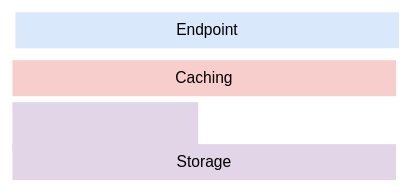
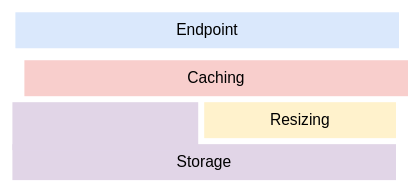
  <mxCell id="0" />
  <mxCell id="1" parent="0" />
  <mxCell id="2" value="Storage" style="rounded=0;whiteSpace=wrap;html=1;fillColor=#e1d5e7;fontSize=26;strokeColor=none;" vertex="1" parent="1"><mxGeometry x="20" y="240" width="640" height="60" as="geometry" /></mxCell>
+ <mxCell id="3" value="Resizing" style="rounded=0;whiteSpace=wrap;html=1;fillColor=#fff2cc;fontSize=26;strokeColor=none;" vertex="1" parent="1"><mxGeometry x="340" y="170" width="320" height="60" as="geometry" /></mxCell>
  <mxCell id="4" value="Endpoint" style="rounded=0;whiteSpace=wrap;html=1;fillColor=#dae8fc;fontSize=26;dashed=1;strokeColor=none;" vertex="1" parent="1"><mxGeometry x="25" y="20" width="640" height="60" as="geometry" /></mxCell>
- <mxCell id="5" value="Caching" style="rounded=0;whiteSpace=wrap;html=1;fillColor=#f8cecc;fontSize=26;strokeColor=none;shadow=0;sketch=0;glass=0;" vertex="1" parent="1"><mxGeometry x="20" y="100" width="640" height="60" as="geometry" /></mxCell>
+ <mxCell id="5" value="Caching" style="rounded=0;whiteSpace=wrap;html=1;fillColor=#f8cecc;fontSize=26;strokeColor=none;shadow=0;sketch=0;glass=0;" vertex="1" parent="1"><mxGeometry x="40" y="100" width="640" height="60" as="geometry" /></mxCell>
  <mxCell id="6" value="" style="rounded=0;whiteSpace=wrap;html=1;fillColor=#e1d5e7;fontSize=26;strokeColor=none;" vertex="1" parent="1"><mxGeometry x="20" y="170" width="310" height="80" as="geometry" /></mxCell>
